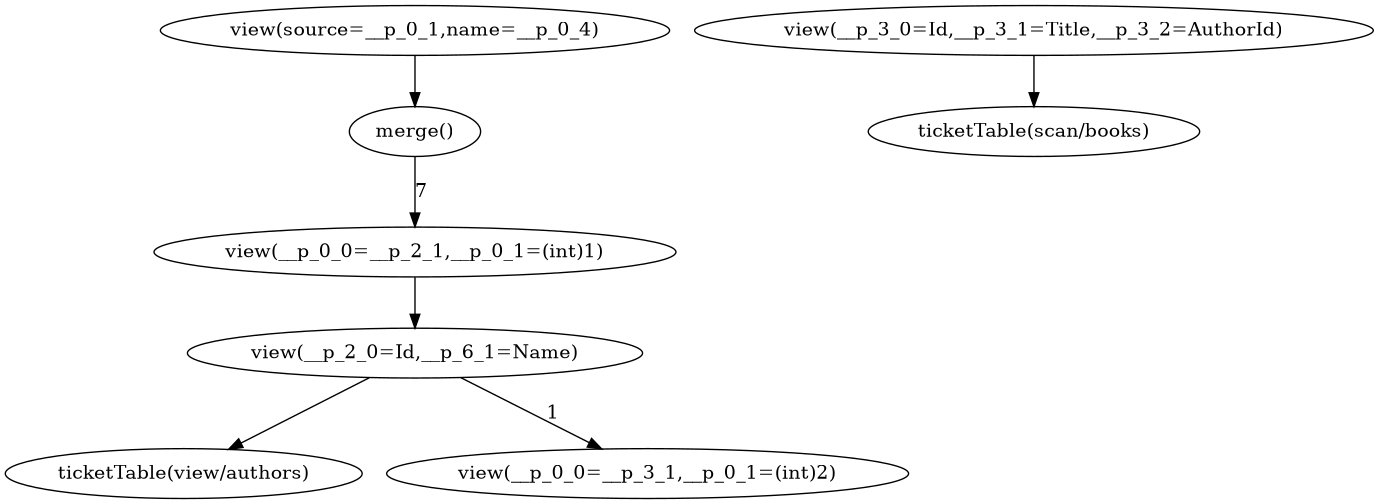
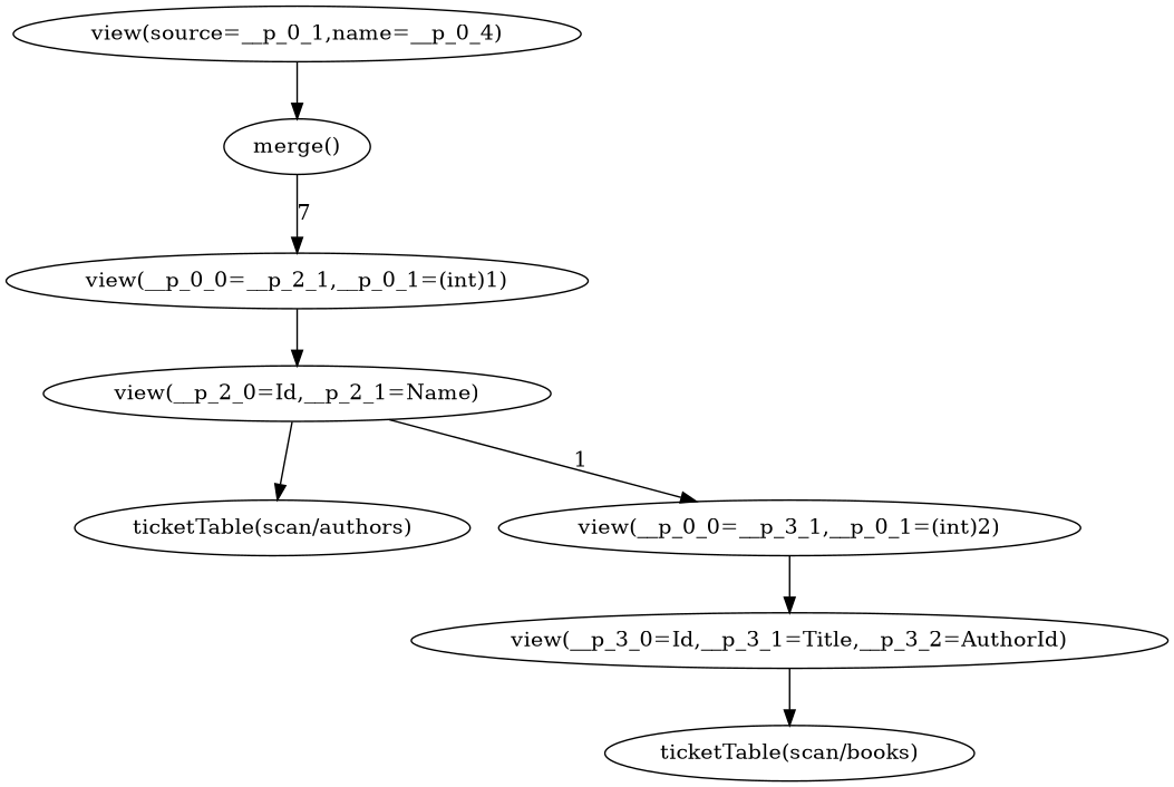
  digraph {
-   n1 [label="ticketTable(view/authors)"]
+   n1 [label="ticketTable(scan/authors)"]
    n2 [label="ticketTable(scan/books)"]
-   n3 [label="view(__p_2_0=Id,__p_6_1=Name)"]
+   n3 [label="view(__p_2_0=Id,__p_2_1=Name)"]
    n4 [label="view(__p_0_0=__p_3_1,__p_0_1=(int)2)"]
    n5 [label="view(__p_3_0=Id,__p_3_1=Title,__p_3_2=AuthorId)"]
    n6 [label="view(__p_0_0=__p_2_1,__p_0_1=(int)1)"]
    n7 [label="merge()"]
    n8 [label="view(source=__p_0_1,name=__p_0_4)"]
    n3 -> n1
    n3 -> n4 [label=1]
+   n4 -> n5
    n5 -> n2
    n6 -> n3
    n7 -> n6 [label=7]
    n8 -> n7
  }
